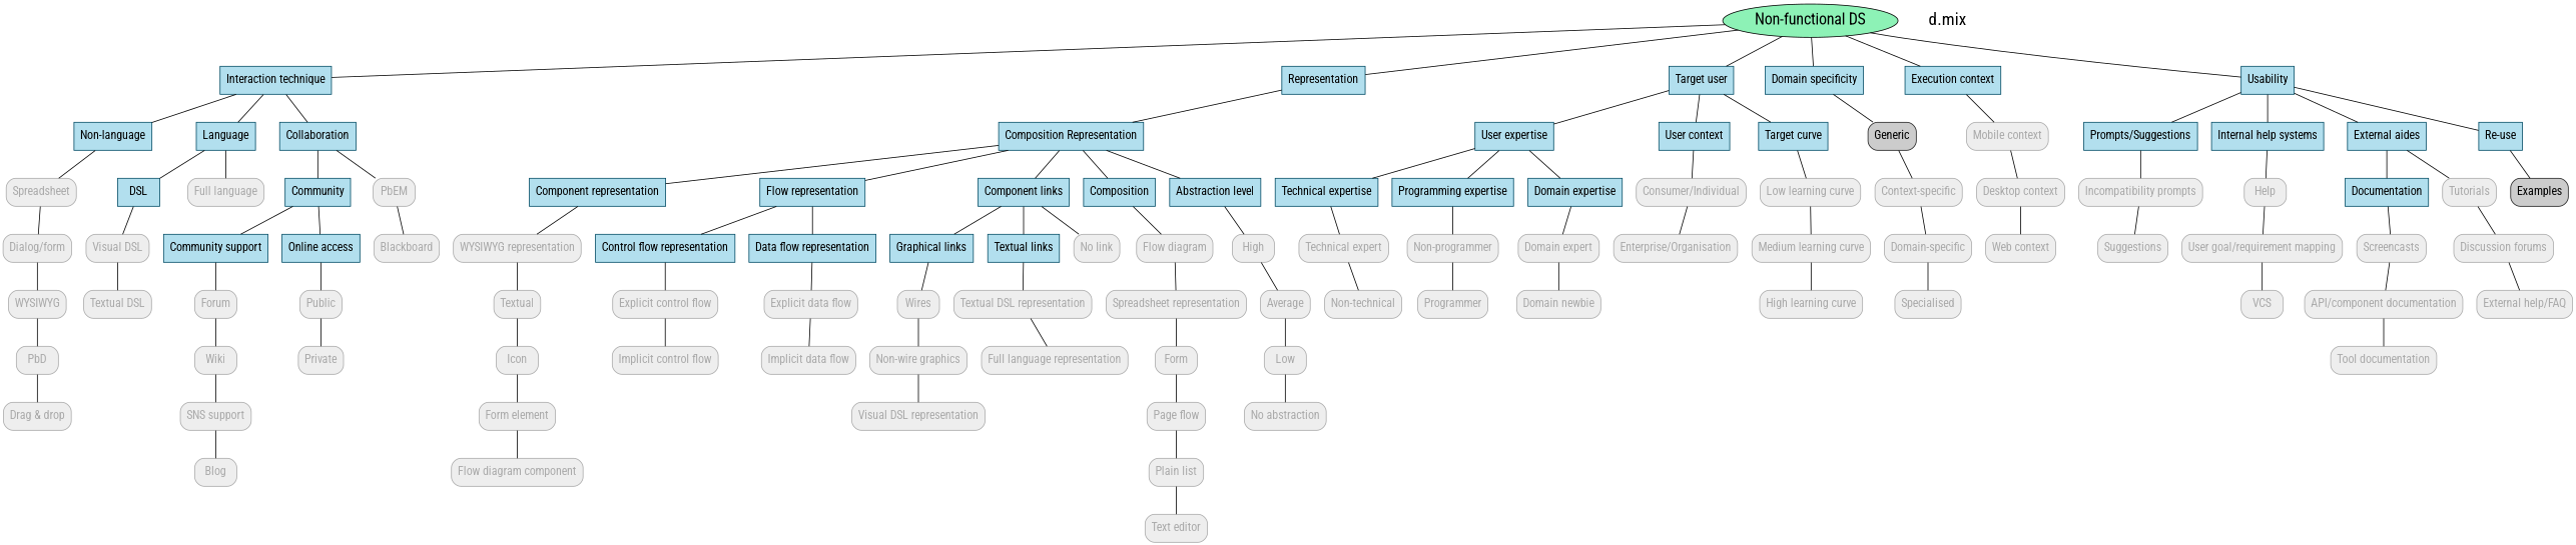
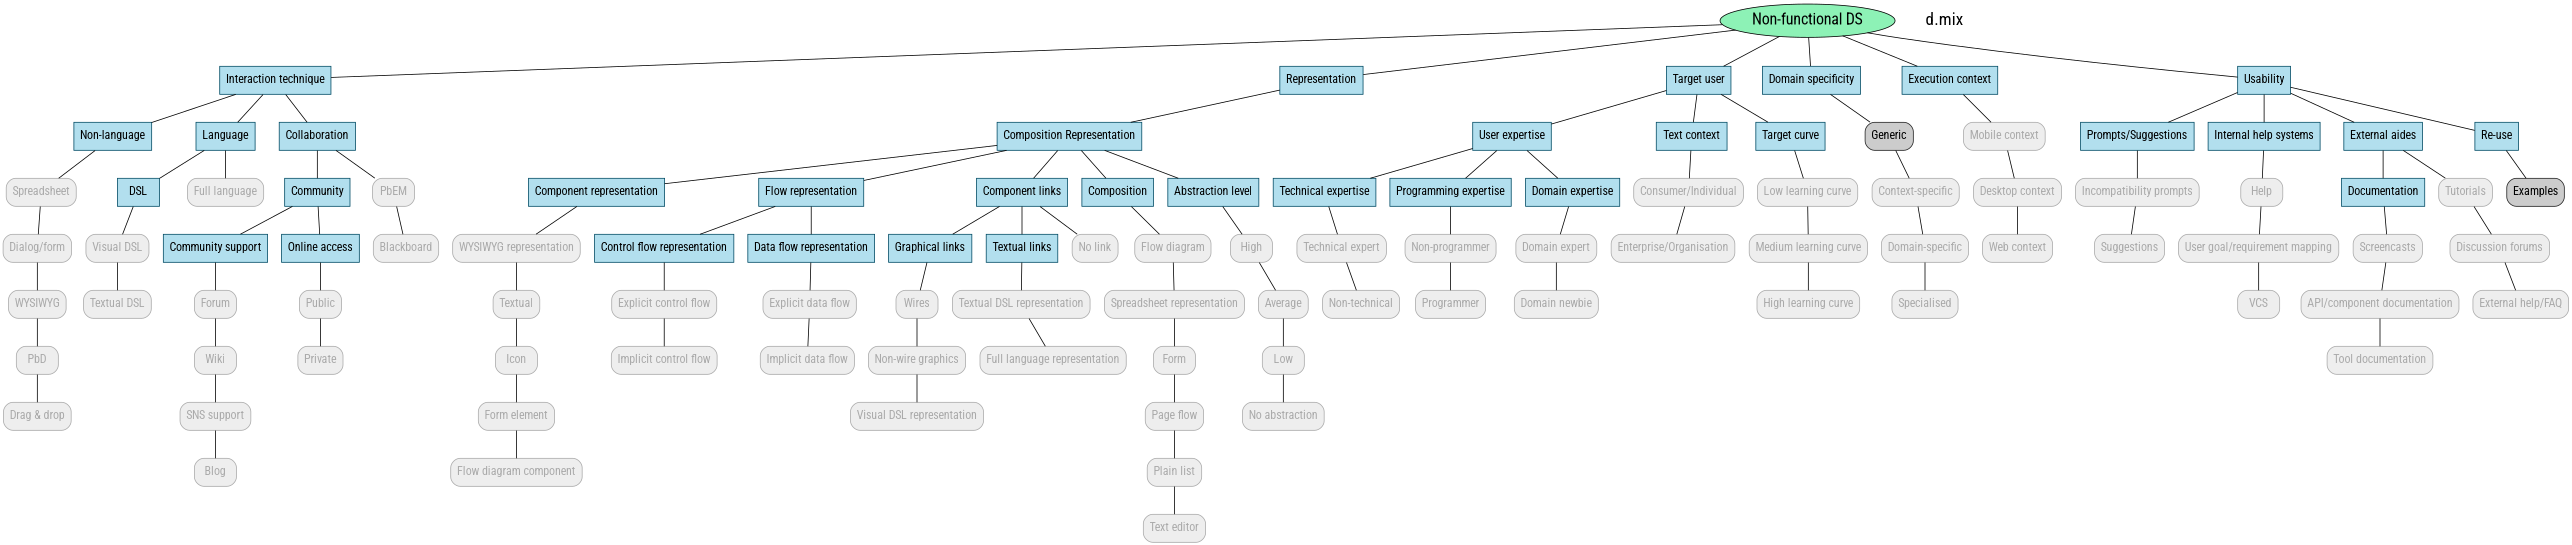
  digraph {
    fontname="Roboto Condensed"
    node [color="#AAAAAA" fillcolor="#EEEEEE" fontname="Roboto Condensed" fontsize=15 style="rounded,filled" fontcolor="#AAAAAA" shape=rect]
    edge [arrowhead=none fontname="Roboto Condensed"]
    "Non-functional DS" [color="047b35" fillcolor="#8df2b6" fontsize=20 style=filled fontcolor="" shape=""]
    "Interaction technique" [color="#004a63" fillcolor=lightblue2 fontcolor="#000000" shape=box style=filled]
    Representation [color="#004a63" fillcolor=lightblue2 fontcolor="#000000" shape=box style=filled]
    "Target user" [color="#004a63" fillcolor=lightblue2 fontcolor="#000000" shape=box style=filled]
    "Domain specificity" [color="#004a63" fillcolor=lightblue2 fontcolor="#000000" shape=box style=filled]
    "Execution context" [color="#004a63" fillcolor=lightblue2 fontcolor="#000000" shape=box style=filled]
    Usability [color="#004a63" fillcolor=lightblue2 fontcolor="#000000" shape=box style=filled]
    "Non-language" [color="#004a63" fillcolor=lightblue2 fontcolor="#000000" shape=box style=filled]
    Language [color="#004a63" fillcolor=lightblue2 fontcolor="#000000" shape=box style=filled]
    Collaboration [color="#004a63" fillcolor=lightblue2 fontcolor="#000000" shape=box style=filled]
    "Composition Representation" [color="#004a63" fillcolor=lightblue2 fontcolor="#000000" shape=box style=filled]
    "User expertise" [color="#004a63" fillcolor=lightblue2 fontcolor="#000000" shape=box style=filled]
-   "User context" [color="#004a63" fillcolor=lightblue2 fontcolor="#000000" shape=box style=filled]
+   "User context" [color="#004a63" fillcolor=lightblue2 fontcolor="#000000" shape=box style=filled label="Text context"]
    n14 [color="#004a63" fillcolor=lightblue2 fontcolor="#000000" label="Target curve" shape=box style=filled]
    Generic [color="#222222" fillcolor="#CCCCCC" fontcolor="#000000"]
    "Mobile context"
    "Prompts/Suggestions" [color="#004a63" fillcolor=lightblue2 fontcolor="#000000" shape=box style=filled]
    "Internal help systems" [color="#004a63" fillcolor=lightblue2 fontcolor="#000000" shape=box style=filled]
    "External aides" [color="#004a63" fillcolor=lightblue2 fontcolor="#000000" shape=box style=filled]
    "Re-use" [color="#004a63" fillcolor=lightblue2 fontcolor="#000000" shape=box style=filled]
    "d.mix" [color="#FFFFFF" fillcolor="#FFFFFF" fontcolor="#000000" fontsize=22 style=filled shape=""]
    Spreadsheet
    DSL [color="#004a63" fillcolor=lightblue2 fontcolor="#000000" shape=box style=filled]
    "Full language"
    Community [color="#004a63" fillcolor=lightblue2 fontcolor="#000000" shape=box style=filled]
    PbEM
    "Component representation" [color="#004a63" fillcolor=lightblue2 fontcolor="#000000" shape=box style=filled]
    "Flow representation" [color="#004a63" fillcolor=lightblue2 fontcolor="#000000" shape=box style=filled]
    "Component links" [color="#004a63" fillcolor=lightblue2 fontcolor="#000000" shape=box style=filled]
    Composition [color="#004a63" fillcolor=lightblue2 fontcolor="#000000" shape=box style=filled]
    "Abstraction level" [color="#004a63" fillcolor=lightblue2 fontcolor="#000000" shape=box style=filled]
    "Technical expertise" [color="#004a63" fillcolor=lightblue2 fontcolor="#000000" shape=box style=filled]
    "Programming expertise" [color="#004a63" fillcolor=lightblue2 fontcolor="#000000" shape=box style=filled]
    "Domain expertise" [color="#004a63" fillcolor=lightblue2 fontcolor="#000000" shape=box style=filled]
    "Consumer/Individual"
    "Low learning curve"
    "Context-specific"
    "Desktop context"
    "Incompatibility prompts"
    Help
    Documentation [color="#004a63" fillcolor=lightblue2 fontcolor="#000000" shape=box style=filled]
    Tutorials
    Examples [color="#222222" fillcolor="#CCCCCC" fontcolor="#000000"]
    "Dialog/form"
    "Visual DSL"
    "Textual DSL"
    "Community support" [color="#004a63" fillcolor=lightblue2 fontcolor="#000000" shape=box style=filled]
    "Online access" [color="#004a63" fillcolor=lightblue2 fontcolor="#000000" shape=box style=filled]
    Blackboard
    Forum
    Public
    Wiki
    Private
    "WYSIWYG representation"
    Textual
    "Control flow representation" [color="#004a63" fillcolor=lightblue2 fontcolor="#000000" shape=box style=filled]
    "Data flow representation" [color="#004a63" fillcolor=lightblue2 fontcolor="#000000" shape=box style=filled]
    "Graphical links" [color="#004a63" fillcolor=lightblue2 fontcolor="#000000" shape=box style=filled]
    "Textual links" [color="#004a63" fillcolor=lightblue2 fontcolor="#000000" shape=box style=filled]
    "No link"
    "Flow diagram"
    High
    "Explicit control flow"
    "Explicit data flow"
    "Implicit control flow"
    "Implicit data flow"
    Wires
    "Textual DSL representation"
    "Non-wire graphics"
    "Full language representation"
    "Spreadsheet representation"
    "Technical expert"
    "Non-technical"
    "Non-programmer"
    "Domain expert"
    Average
    "Enterprise/Organisation"
    Suggestions
    "User goal/requirement mapping"
    Screencasts
    "Discussion forums"
    "API/component documentation"
    "Medium learning curve"
    Programmer
    "Domain newbie"
    "Domain-specific"
    WYSIWYG
    PbD
    "Drag & drop"
    "SNS support"
    Blog
    Icon
    "Form element"
    "Flow diagram component"
    "Visual DSL representation"
    Form
    "Page flow"
    "Plain list"
    "Text editor"
    Low
    "No abstraction"
    Specialised
    "Web context"
    VCS
    "External help/FAQ"
    "Tool documentation"
    "High learning curve"
    "Non-functional DS" -> "Interaction technique"
    "Non-functional DS" -> Representation
    "Non-functional DS" -> "Target user"
    "Non-functional DS" -> "Domain specificity"
    "Non-functional DS" -> "Execution context"
    "Non-functional DS" -> Usability
    "Interaction technique" -> "Non-language"
    "Interaction technique" -> Language
    "Interaction technique" -> Collaboration
    Representation -> "Composition Representation"
    "Target user" -> "User expertise"
    "Target user" -> "User context"
    "Target user" -> n14
    "Domain specificity" -> Generic
    "Execution context" -> "Mobile context"
    Usability -> "Prompts/Suggestions"
    Usability -> "Internal help systems"
    Usability -> "External aides"
    Usability -> "Re-use"
    "Non-language" -> Spreadsheet
    Language -> DSL
    Language -> "Full language"
    Collaboration -> Community
    Collaboration -> PbEM
    "Composition Representation" -> "Component representation"
    "Composition Representation" -> "Flow representation"
    "Composition Representation" -> "Component links"
    "Composition Representation" -> Composition
    "Composition Representation" -> "Abstraction level"
    "User expertise" -> "Technical expertise"
    "User expertise" -> "Programming expertise"
    "User expertise" -> "Domain expertise"
    "User context" -> "Consumer/Individual"
    n14 -> "Low learning curve"
    Generic -> "Context-specific"
    "Mobile context" -> "Desktop context"
    "Prompts/Suggestions" -> "Incompatibility prompts"
    "Internal help systems" -> Help
    "External aides" -> Documentation
    "External aides" -> Tutorials
    "Re-use" -> Examples
    Spreadsheet -> "Dialog/form"
    DSL -> "Visual DSL"
    Community -> "Community support"
    Community -> "Online access"
    PbEM -> Blackboard
    "Component representation" -> "WYSIWYG representation"
    "Flow representation" -> "Control flow representation"
    "Flow representation" -> "Data flow representation"
    "Component links" -> "Graphical links"
    "Component links" -> "Textual links"
    "Component links" -> "No link"
    Composition -> "Flow diagram"
    "Abstraction level" -> High
    "Technical expertise" -> "Technical expert"
    "Programming expertise" -> "Non-programmer"
    "Domain expertise" -> "Domain expert"
    "Consumer/Individual" -> "Enterprise/Organisation"
    "Low learning curve" -> "Medium learning curve"
    "Context-specific" -> "Domain-specific"
    "Desktop context" -> "Web context"
    "Incompatibility prompts" -> Suggestions
    Help -> "User goal/requirement mapping"
    Documentation -> Screencasts
    Tutorials -> "Discussion forums"
    "Dialog/form" -> WYSIWYG
    "Visual DSL" -> "Textual DSL"
    "Community support" -> Forum
    "Online access" -> Public
    Forum -> Wiki
    Public -> Private
    Wiki -> "SNS support"
    "WYSIWYG representation" -> Textual
    Textual -> Icon
    "Control flow representation" -> "Explicit control flow"
    "Data flow representation" -> "Explicit data flow"
    "Graphical links" -> Wires
    "Textual links" -> "Textual DSL representation"
    "Flow diagram" -> "Spreadsheet representation"
    High -> Average
    "Explicit control flow" -> "Implicit control flow"
    "Explicit data flow" -> "Implicit data flow"
    Wires -> "Non-wire graphics"
    "Textual DSL representation" -> "Full language representation"
    "Non-wire graphics" -> "Visual DSL representation"
    "Spreadsheet representation" -> Form
    "Technical expert" -> "Non-technical"
    "Non-programmer" -> Programmer
    "Domain expert" -> "Domain newbie"
    Average -> Low
    "User goal/requirement mapping" -> VCS
    Screencasts -> "API/component documentation"
    "Discussion forums" -> "External help/FAQ"
    "API/component documentation" -> "Tool documentation"
    "Medium learning curve" -> "High learning curve"
    "Domain-specific" -> Specialised
    WYSIWYG -> PbD
    PbD -> "Drag & drop"
    "SNS support" -> Blog
    Icon -> "Form element"
    "Form element" -> "Flow diagram component"
    Form -> "Page flow"
    "Page flow" -> "Plain list"
    "Plain list" -> "Text editor"
    Low -> "No abstraction"
  }
